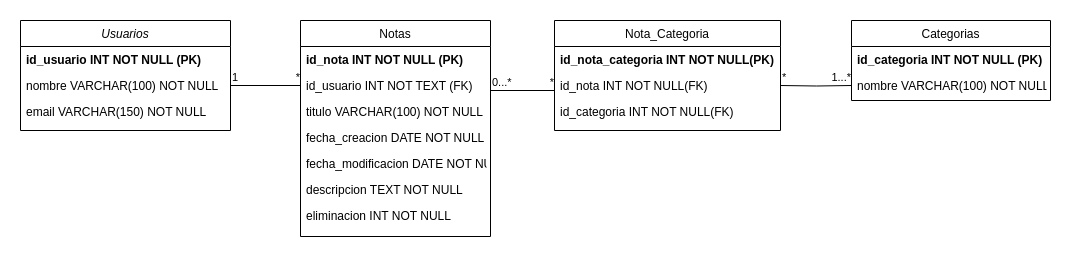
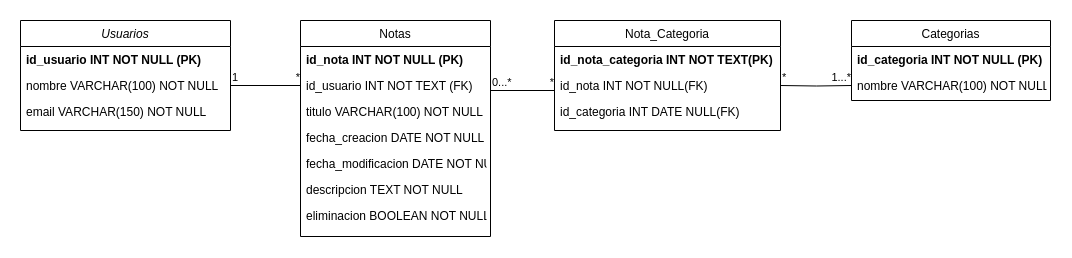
  <mxCell id="0" />
  <mxCell id="1" parent="0" />
  <mxCell id="2" value="Usuarios" style="swimlane;fontStyle=2;align=center;verticalAlign=top;childLayout=stackLayout;horizontal=1;startSize=26;horizontalStack=0;resizeParent=1;resizeLast=0;collapsible=1;marginBottom=0;rounded=0;shadow=0;strokeWidth=1;" parent="1" vertex="1"><mxGeometry x="20" y="20" width="210" height="110" as="geometry"><mxRectangle x="230" y="140" width="160" height="26" as="alternateBounds" /></mxGeometry></mxCell>
  <mxCell id="3" value="id_usuario INT NOT NULL (PK)" style="text;align=left;verticalAlign=top;spacingLeft=4;spacingRight=4;overflow=hidden;rotatable=0;points=[[0,0.5],[1,0.5]];portConstraint=eastwest;shadow=1;fontStyle=1" parent="2" vertex="1"><mxGeometry y="26" width="210" height="26" as="geometry" /></mxCell>
  <mxCell id="4" value="nombre VARCHAR(100) NOT NULL" style="text;align=left;verticalAlign=top;spacingLeft=4;spacingRight=4;overflow=hidden;rotatable=0;points=[[0,0.5],[1,0.5]];portConstraint=eastwest;rounded=0;shadow=0;html=0;" parent="2" vertex="1"><mxGeometry y="52" width="210" height="26" as="geometry" /></mxCell>
  <mxCell id="5" value="email VARCHAR(150) NOT NULL" style="text;align=left;verticalAlign=top;spacingLeft=4;spacingRight=4;overflow=hidden;rotatable=0;points=[[0,0.5],[1,0.5]];portConstraint=eastwest;rounded=0;shadow=0;html=0;" parent="2" vertex="1"><mxGeometry y="78" width="210" height="26" as="geometry" /></mxCell>
  <mxCell id="6" value="Notas" style="swimlane;fontStyle=0;align=center;verticalAlign=top;childLayout=stackLayout;horizontal=1;startSize=26;horizontalStack=0;resizeParent=1;resizeLast=0;collapsible=1;marginBottom=0;rounded=0;shadow=0;strokeWidth=1;" parent="1" vertex="1"><mxGeometry x="300" y="20" width="190" height="216" as="geometry"><mxRectangle x="508" y="120" width="160" height="26" as="alternateBounds" /></mxGeometry></mxCell>
  <mxCell id="7" value="id_nota INT NOT NULL (PK)" style="text;align=left;verticalAlign=top;spacingLeft=4;spacingRight=4;overflow=hidden;rotatable=0;points=[[0,0.5],[1,0.5]];portConstraint=eastwest;fontStyle=1" parent="6" vertex="1"><mxGeometry y="26" width="190" height="26" as="geometry" /></mxCell>
  <mxCell id="8" value="id_usuario INT NOT TEXT (FK)" style="text;align=left;verticalAlign=top;spacingLeft=4;spacingRight=4;overflow=hidden;rotatable=0;points=[[0,0.5],[1,0.5]];portConstraint=eastwest;rounded=0;shadow=0;html=0;" parent="6" vertex="1"><mxGeometry y="52" width="190" height="26" as="geometry" /></mxCell>
  <mxCell id="9" value="titulo VARCHAR(100) NOT NULL" style="text;align=left;verticalAlign=top;spacingLeft=4;spacingRight=4;overflow=hidden;rotatable=0;points=[[0,0.5],[1,0.5]];portConstraint=eastwest;rounded=0;shadow=0;html=0;" parent="6" vertex="1"><mxGeometry y="78" width="190" height="26" as="geometry" /></mxCell>
  <mxCell id="10" value="fecha_creacion DATE NOT NULL" style="text;align=left;verticalAlign=top;spacingLeft=4;spacingRight=4;overflow=hidden;rotatable=0;points=[[0,0.5],[1,0.5]];portConstraint=eastwest;rounded=0;shadow=0;html=0;" parent="6" vertex="1"><mxGeometry y="104" width="190" height="26" as="geometry" /></mxCell>
  <mxCell id="11" value="fecha_modificacion DATE NOT NULL" style="text;align=left;verticalAlign=top;spacingLeft=4;spacingRight=4;overflow=hidden;rotatable=0;points=[[0,0.5],[1,0.5]];portConstraint=eastwest;rounded=0;shadow=0;html=0;" parent="6" vertex="1"><mxGeometry y="130" width="190" height="26" as="geometry" /></mxCell>
  <mxCell id="12" value="descripcion TEXT NOT NULL" style="text;align=left;verticalAlign=top;spacingLeft=4;spacingRight=4;overflow=hidden;rotatable=0;points=[[0,0.5],[1,0.5]];portConstraint=eastwest;" parent="6" vertex="1"><mxGeometry y="156" width="190" height="26" as="geometry" /></mxCell>
- <mxCell id="13" value="eliminacion INT NOT NULL" style="text;align=left;verticalAlign=top;spacingLeft=4;spacingRight=4;overflow=hidden;rotatable=0;points=[[0,0.5],[1,0.5]];portConstraint=eastwest;" vertex="1" parent="6"><mxGeometry y="182" width="190" height="26" as="geometry" /></mxCell>
+ <mxCell id="13" value="eliminacion BOOLEAN NOT NULL" style="text;align=left;verticalAlign=top;spacingLeft=4;spacingRight=4;overflow=hidden;rotatable=0;points=[[0,0.5],[1,0.5]];portConstraint=eastwest;" vertex="1" parent="6"><mxGeometry y="182" width="190" height="26" as="geometry" /></mxCell>
  <mxCell id="14" value="" style="endArrow=none;html=1;edgeStyle=orthogonalEdgeStyle;rounded=0;exitX=1;exitY=0.5;exitDx=0;exitDy=0;entryX=0;entryY=0.5;entryDx=0;entryDy=0;" edge="1" parent="1" source="4" target="8"><mxGeometry relative="1" as="geometry"><mxPoint x="190" y="180" as="sourcePoint" /><mxPoint x="350" y="180" as="targetPoint" /></mxGeometry></mxCell>
  <mxCell id="15" value="1" style="edgeLabel;resizable=0;html=1;align=left;verticalAlign=bottom;" connectable="0" vertex="1" parent="14"><mxGeometry x="-1" relative="1" as="geometry" /></mxCell>
  <mxCell id="16" value="*" style="edgeLabel;resizable=0;html=1;align=right;verticalAlign=bottom;" connectable="0" vertex="1" parent="14"><mxGeometry x="1" relative="1" as="geometry" /></mxCell>
  <mxCell id="17" value="Categorias" style="swimlane;fontStyle=0;align=center;verticalAlign=top;childLayout=stackLayout;horizontal=1;startSize=26;horizontalStack=0;resizeParent=1;resizeLast=0;collapsible=1;marginBottom=0;rounded=0;shadow=0;strokeWidth=1;" vertex="1" parent="1"><mxGeometry x="851" y="20" width="199" height="80" as="geometry"><mxRectangle x="508" y="120" width="160" height="26" as="alternateBounds" /></mxGeometry></mxCell>
  <mxCell id="18" value="id_categoria INT NOT NULL (PK)" style="text;align=left;verticalAlign=top;spacingLeft=4;spacingRight=4;overflow=hidden;rotatable=0;points=[[0,0.5],[1,0.5]];portConstraint=eastwest;fontStyle=1" vertex="1" parent="17"><mxGeometry y="26" width="199" height="26" as="geometry" /></mxCell>
  <mxCell id="19" value="nombre VARCHAR(100) NOT NULL" style="text;align=left;verticalAlign=top;spacingLeft=4;spacingRight=4;overflow=hidden;rotatable=0;points=[[0,0.5],[1,0.5]];portConstraint=eastwest;rounded=0;shadow=0;html=0;" vertex="1" parent="17"><mxGeometry y="52" width="199" height="26" as="geometry" /></mxCell>
  <mxCell id="20" value="Nota_Categoria" style="swimlane;fontStyle=0;align=center;verticalAlign=top;childLayout=stackLayout;horizontal=1;startSize=26;horizontalStack=0;resizeParent=1;resizeLast=0;collapsible=1;marginBottom=0;rounded=0;shadow=0;strokeWidth=1;" vertex="1" parent="1"><mxGeometry x="554" y="20" width="226" height="110" as="geometry"><mxRectangle x="508" y="120" width="160" height="26" as="alternateBounds" /></mxGeometry></mxCell>
- <mxCell id="21" value="id_nota_categoria INT NOT NULL(PK)" style="text;align=left;verticalAlign=top;spacingLeft=4;spacingRight=4;overflow=hidden;rotatable=0;points=[[0,0.5],[1,0.5]];portConstraint=eastwest;fontStyle=1" vertex="1" parent="20"><mxGeometry y="26" width="226" height="26" as="geometry" /></mxCell>
+ <mxCell id="21" value="id_nota_categoria INT NOT TEXT(PK)" style="text;align=left;verticalAlign=top;spacingLeft=4;spacingRight=4;overflow=hidden;rotatable=0;points=[[0,0.5],[1,0.5]];portConstraint=eastwest;fontStyle=1" vertex="1" parent="20"><mxGeometry y="26" width="226" height="26" as="geometry" /></mxCell>
  <mxCell id="22" value="id_nota INT NOT NULL(FK)" style="text;align=left;verticalAlign=top;spacingLeft=4;spacingRight=4;overflow=hidden;rotatable=0;points=[[0,0.5],[1,0.5]];portConstraint=eastwest;rounded=0;shadow=0;html=0;" vertex="1" parent="20"><mxGeometry y="52" width="226" height="26" as="geometry" /></mxCell>
- <mxCell id="23" value="id_categoria INT NOT NULL(FK)" style="text;align=left;verticalAlign=top;spacingLeft=4;spacingRight=4;overflow=hidden;rotatable=0;points=[[0,0.5],[1,0.5]];portConstraint=eastwest;rounded=0;shadow=0;html=0;" vertex="1" parent="20"><mxGeometry y="78" width="226" height="26" as="geometry" /></mxCell>
+ <mxCell id="23" value="id_categoria INT DATE NULL(FK)" style="text;align=left;verticalAlign=top;spacingLeft=4;spacingRight=4;overflow=hidden;rotatable=0;points=[[0,0.5],[1,0.5]];portConstraint=eastwest;rounded=0;shadow=0;html=0;" vertex="1" parent="20"><mxGeometry y="78" width="226" height="26" as="geometry" /></mxCell>
  <mxCell id="24" value="" style="endArrow=none;html=1;edgeStyle=orthogonalEdgeStyle;rounded=0;entryX=0;entryY=0.5;entryDx=0;entryDy=0;" edge="1" parent="1"><mxGeometry relative="1" as="geometry"><mxPoint x="490" y="90" as="sourcePoint" /><mxPoint x="554" y="90" as="targetPoint" /></mxGeometry></mxCell>
  <mxCell id="25" value="0...*" style="edgeLabel;resizable=0;html=1;align=left;verticalAlign=bottom;" connectable="0" vertex="1" parent="24"><mxGeometry x="-1" relative="1" as="geometry" /></mxCell>
  <mxCell id="26" value="*" style="edgeLabel;resizable=0;html=1;align=right;verticalAlign=bottom;" connectable="0" vertex="1" parent="24"><mxGeometry x="1" relative="1" as="geometry" /></mxCell>
  <mxCell id="27" value="" style="endArrow=none;html=1;edgeStyle=orthogonalEdgeStyle;rounded=0;entryX=0;entryY=0.5;entryDx=0;entryDy=0;" edge="1" parent="1" target="19"><mxGeometry relative="1" as="geometry"><mxPoint x="780" y="85" as="sourcePoint" /><mxPoint x="851" y="90" as="targetPoint" /></mxGeometry></mxCell>
  <mxCell id="28" value="*" style="edgeLabel;resizable=0;html=1;align=left;verticalAlign=bottom;" connectable="0" vertex="1" parent="27"><mxGeometry x="-1" relative="1" as="geometry" /></mxCell>
  <mxCell id="29" value="1...*" style="edgeLabel;resizable=0;html=1;align=right;verticalAlign=bottom;" connectable="0" vertex="1" parent="27"><mxGeometry x="1" relative="1" as="geometry" /></mxCell>
